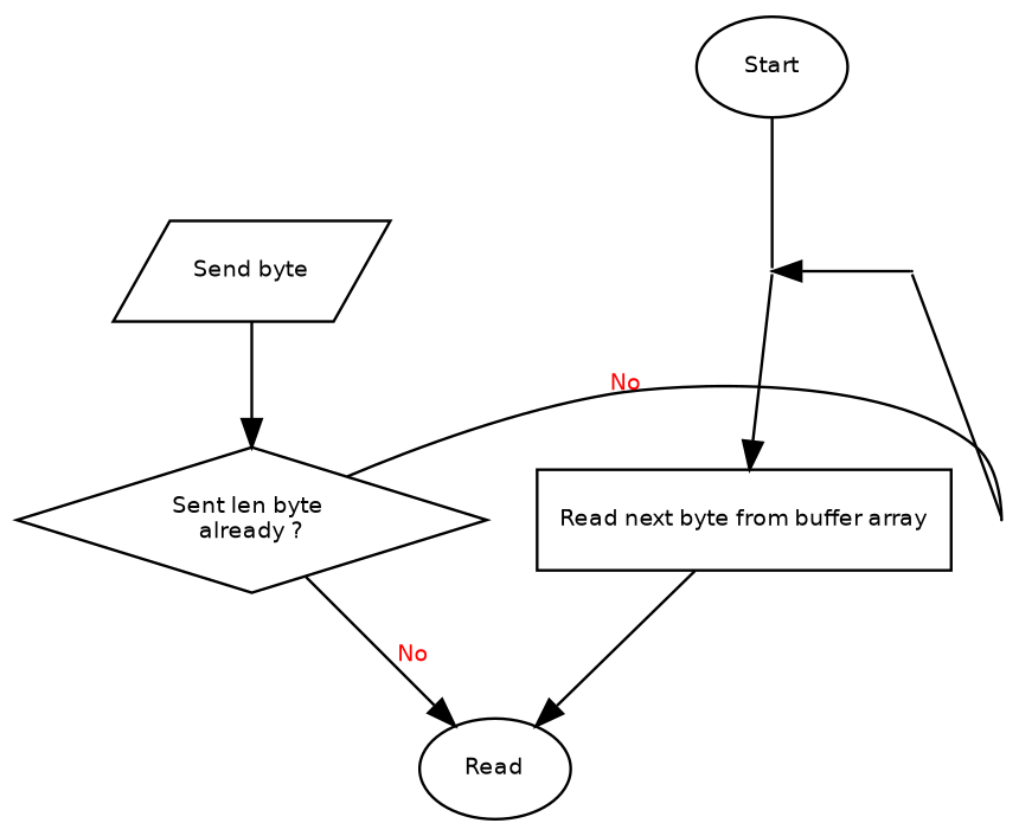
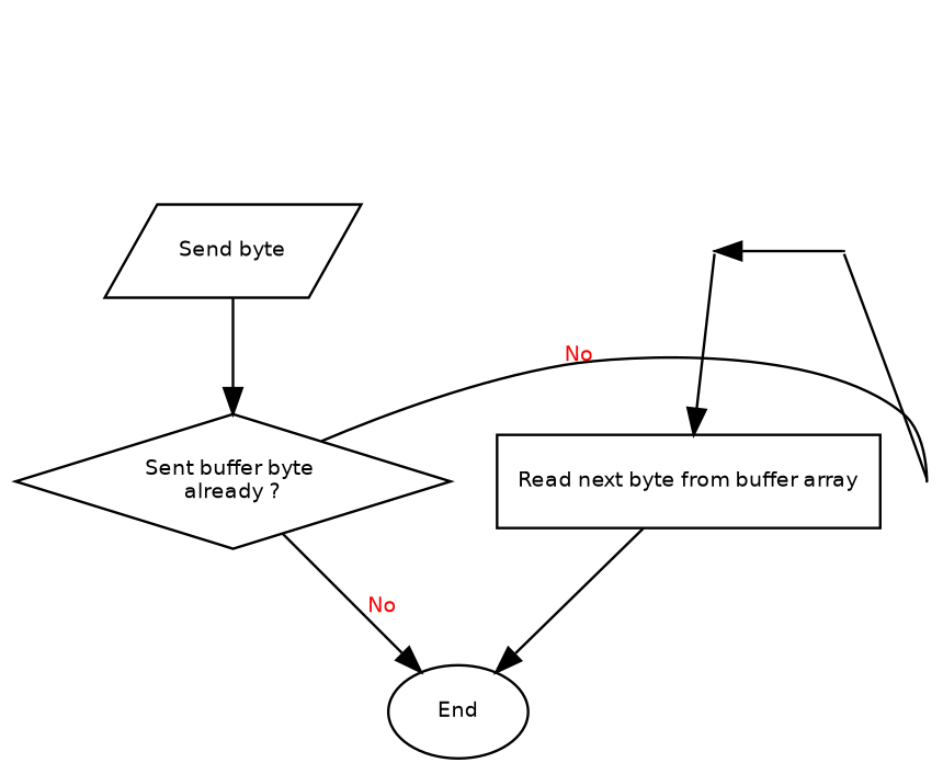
  digraph {
    node [fontname="Bitstream Vera Sans" fontsize=8 shape=point]
    edge [fontcolor=Red fontname="Bitstream Vera Sans" fontsize=8]
    n1 [label="." width=0]
    n2 [label="." width=0]
-   n3 [label="Sent len byte \nalready ?" shape=diamond]
+   n3 [label="Sent buffer byte \nalready ?" shape=diamond]
    n4 [label="." width=0]
    n5 [label="Read next byte from buffer array" shape=box]
-   n6 [label=Read shape=oval]
-   n7 [label=Start shape=oval]
+   n6 [label=End shape=oval]
    n8 [label="Send byte" shape=parallelogram]
    subgraph sub_1 {
      rank=same
      n1
      n2
    }
    subgraph sub_2 {
      rank=same
      n3
      n4
    }
    n1 -> n2 [dir=back]
    n1 -> n5
    n2 -> n4 [arrowtail=none dir=back]
    n3 -> n4 [arrowhead=none label=No]
    n3 -> n6 [label=No]
    n5 -> n6
-   n7 -> n1 [arrowhead=none]
    n8 -> n3
  }
